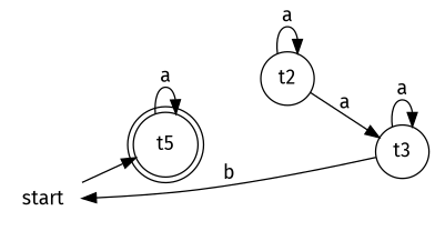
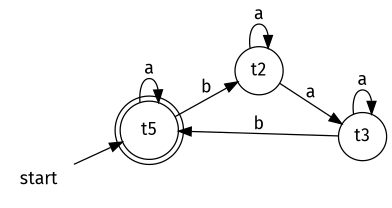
  digraph {
    fontname="Fira Sans"
    rankdir=LR
    node [fontname="Fira Sans" shape=circle]
    edge [fontname="Fira Sans"]
    start [shape=none]
    n2 [label=t5 shape=doublecircle]
    t2
    t3
    start -> n2
    n2 -> n2 [label=a]
+   n2 -> t2 [label=b]
    t2 -> t2 [label=a]
    t2 -> t3 [label=a]
-   t3 -> start [label=b]
+   t3 -> n2 [label=b]
    t3 -> t3 [label=a]
  }
